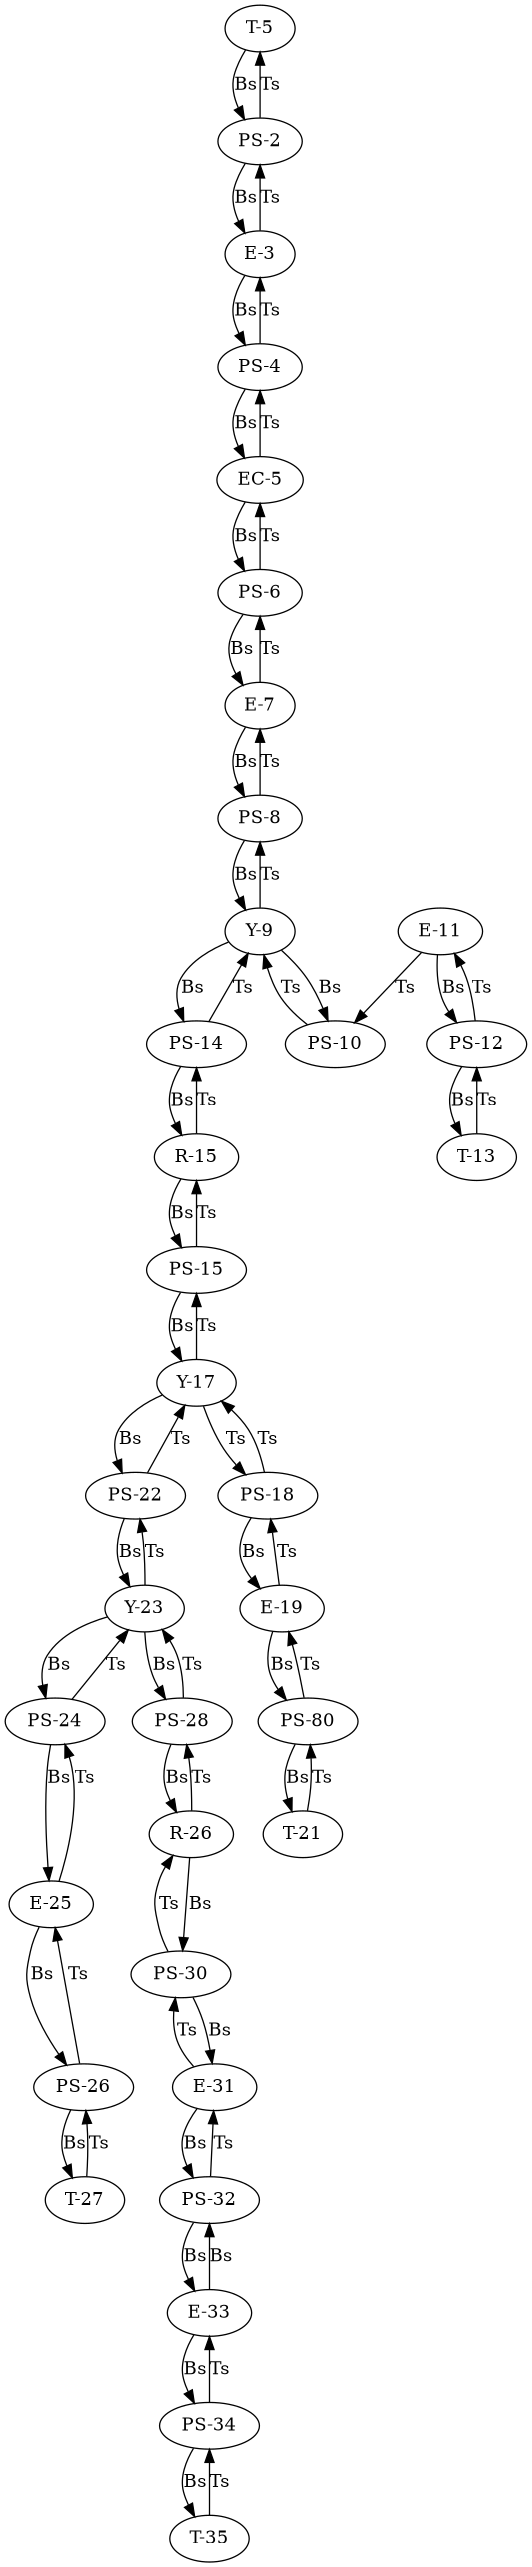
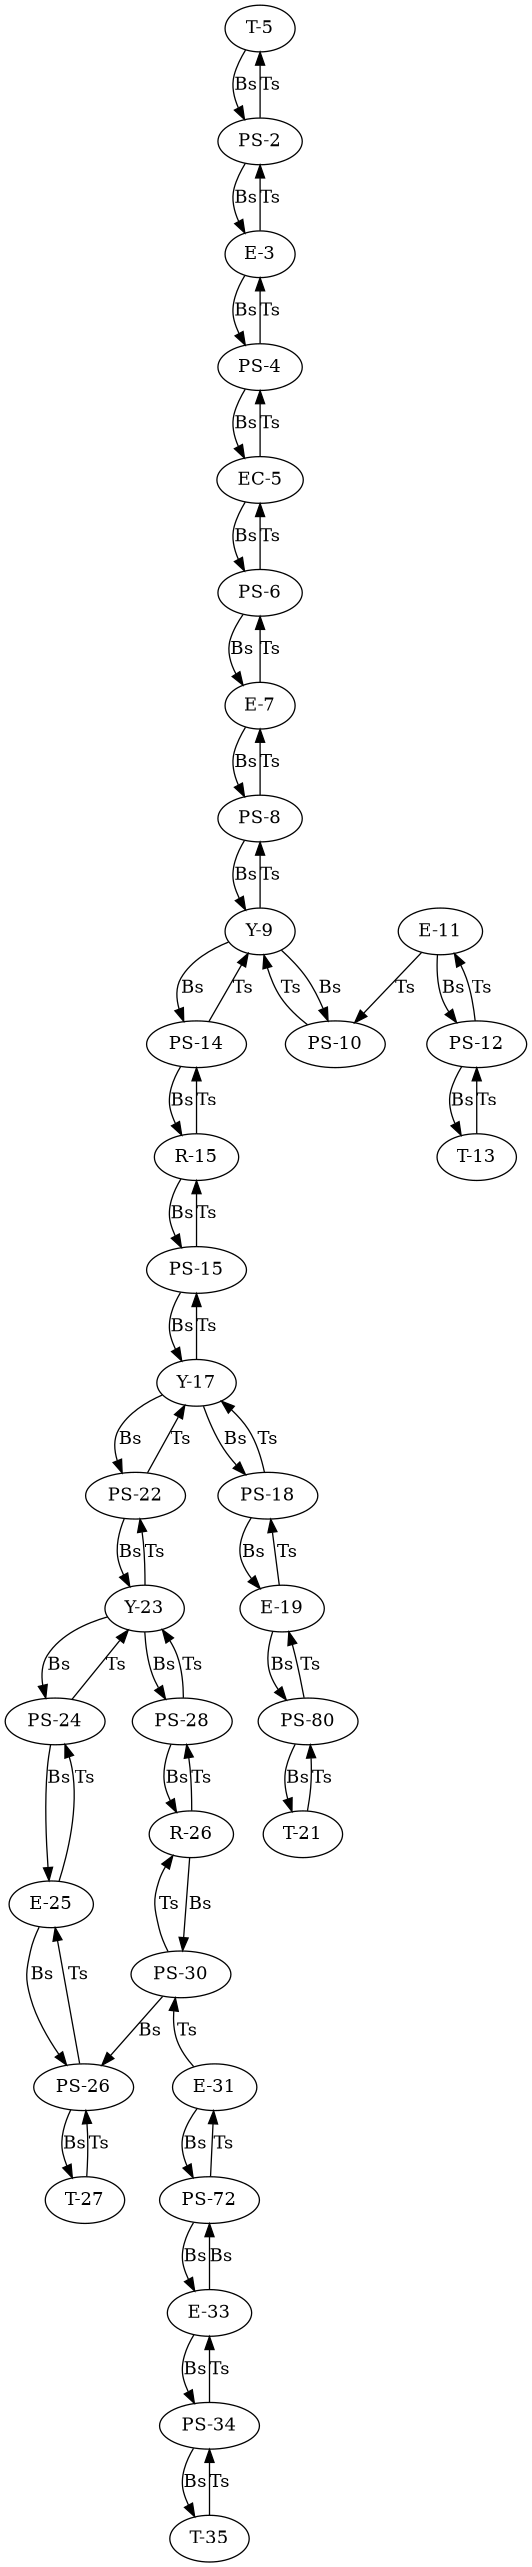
  digraph {
    n1 [label="T-5"]
    n2 [label="PS-2"]
    n3 [label="E-3"]
    n4 [label="PS-4"]
    n5 [label="EC-5"]
    n6 [label="E-7"]
    n7 [label="PS-6"]
    n8 [label="PS-8"]
    n9 [label="Y-9"]
    n10 [label="PS-14"]
    n11 [label="PS-10"]
    n12 [label="R-15"]
    n13 [label="E-11"]
    n14 [label="PS-12"]
    n15 [label="T-13"]
    n16 [label="PS-15"]
    n17 [label="Y-17"]
    n18 [label="PS-22"]
    n19 [label="PS-18"]
    n20 [label="Y-23"]
    n21 [label="E-19"]
    n22 [label="PS-80"]
    n23 [label="T-21"]
    n24 [label="PS-28"]
    n25 [label="PS-24"]
    n26 [label="R-26"]
    n27 [label="E-25"]
    n28 [label="PS-26"]
    n29 [label="T-27"]
    n30 [label="PS-30"]
    n31 [label="E-31"]
-   n32 [label="PS-32"]
+   n32 [label="PS-72"]
    n33 [label="E-33"]
    n34 [label="PS-34"]
    n35 [label="T-35"]
    n1 -> n2 [label=Bs]
    n2 -> n1 [label=Ts]
    n2 -> n3 [label=Bs]
    n3 -> n2 [label=Ts]
    n3 -> n4 [label=Bs]
    n4 -> n3 [label=Ts]
    n4 -> n5 [label=Bs]
    n5 -> n4 [label=Ts]
    n5 -> n7 [label=Bs]
    n6 -> n7 [label=Ts]
    n6 -> n8 [label=Bs]
    n7 -> n5 [label=Ts]
    n7 -> n6 [label=Bs]
    n8 -> n6 [label=Ts]
    n8 -> n9 [label=Bs]
    n9 -> n8 [label=Ts]
    n9 -> n10 [label=Bs]
    n9 -> n11 [label=Bs]
    n10 -> n9 [label=Ts]
    n10 -> n12 [label=Bs]
    n11 -> n9 [label=Ts]
    n12 -> n10 [label=Ts]
    n12 -> n16 [label=Bs]
    n13 -> n11 [label=Ts]
    n13 -> n14 [label=Bs]
    n14 -> n13 [label=Ts]
    n14 -> n15 [label=Bs]
    n15 -> n14 [label=Ts]
    n16 -> n12 [label=Ts]
    n16 -> n17 [label=Bs]
    n17 -> n16 [label=Ts]
    n17 -> n18 [label=Bs]
-   n17 -> n19 [label=Ts]
+   n17 -> n19 [label=Bs]
    n18 -> n17 [label=Ts]
    n18 -> n20 [label=Bs]
    n19 -> n17 [label=Ts]
    n19 -> n21 [label=Bs]
    n20 -> n18 [label=Ts]
    n20 -> n24 [label=Bs]
    n20 -> n25 [label=Bs]
    n21 -> n19 [label=Ts]
    n21 -> n22 [label=Bs]
    n22 -> n21 [label=Ts]
    n22 -> n23 [label=Bs]
    n23 -> n22 [label=Ts]
    n24 -> n20 [label=Ts]
    n24 -> n26 [label=Bs]
    n25 -> n20 [label=Ts]
    n25 -> n27 [label=Bs]
    n26 -> n24 [label=Ts]
    n26 -> n30 [label=Bs]
    n27 -> n25 [label=Ts]
    n27 -> n28 [label=Bs]
    n28 -> n27 [label=Ts]
    n28 -> n29 [label=Bs]
    n29 -> n28 [label=Ts]
    n30 -> n26 [label=Ts]
-   n30 -> n31 [label=Bs]
+   n30 -> n28 [label=Bs]
    n31 -> n30 [label=Ts]
    n31 -> n32 [label=Bs]
    n32 -> n31 [label=Ts]
    n32 -> n33 [label=Bs]
    n33 -> n32 [label=Bs]
    n33 -> n34 [label=Bs]
    n34 -> n33 [label=Ts]
    n34 -> n35 [label=Bs]
    n35 -> n34 [label=Ts]
  }
